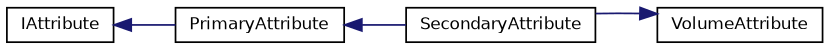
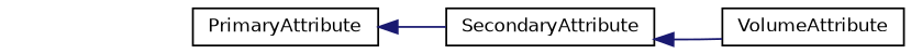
  digraph {
    rankdir=LR
    node [color=black fillcolor=white fontname=Helvetica fontsize=10 shape=record style=filled]
    edge [color=midnightblue dir=back fontname=Helvetica fontsize=10 labelfontname=Helvetica labelfontsize=10 style=solid]
-   n1 [height=0.2 label=IAttribute width=0.4]
    n2 [height=0.2 label=PrimaryAttribute width=0.4]
    n3 [height=0.2 label=SecondaryAttribute width=0.4]
    n4 [height=0.2 label=VolumeAttribute width=0.4]
-   n1 -> n2
    n2 -> n3
-   n4 -> n3
+   n3 -> n4
  }
